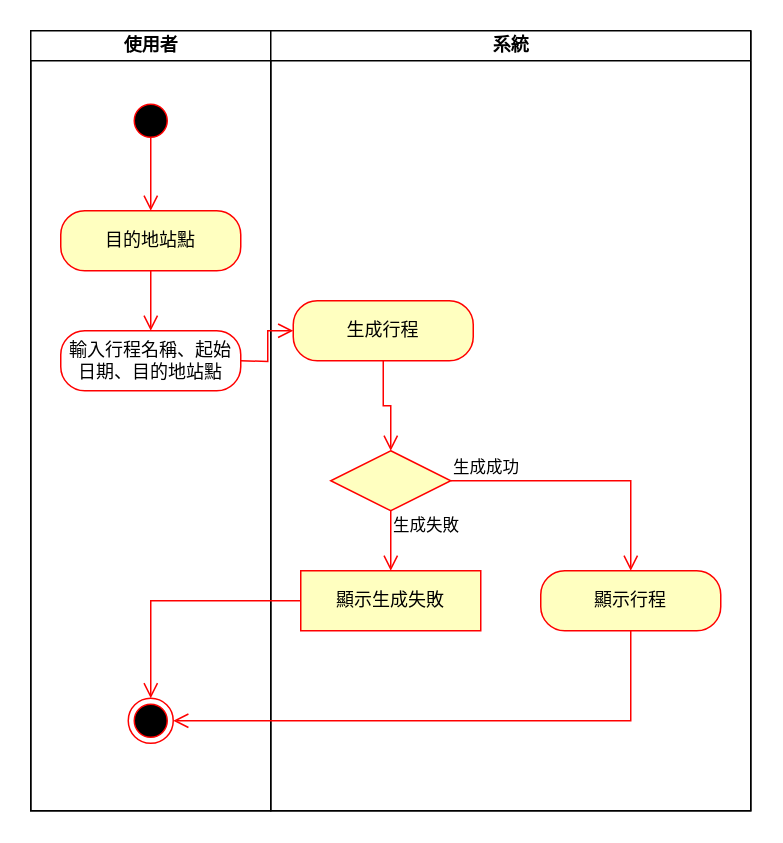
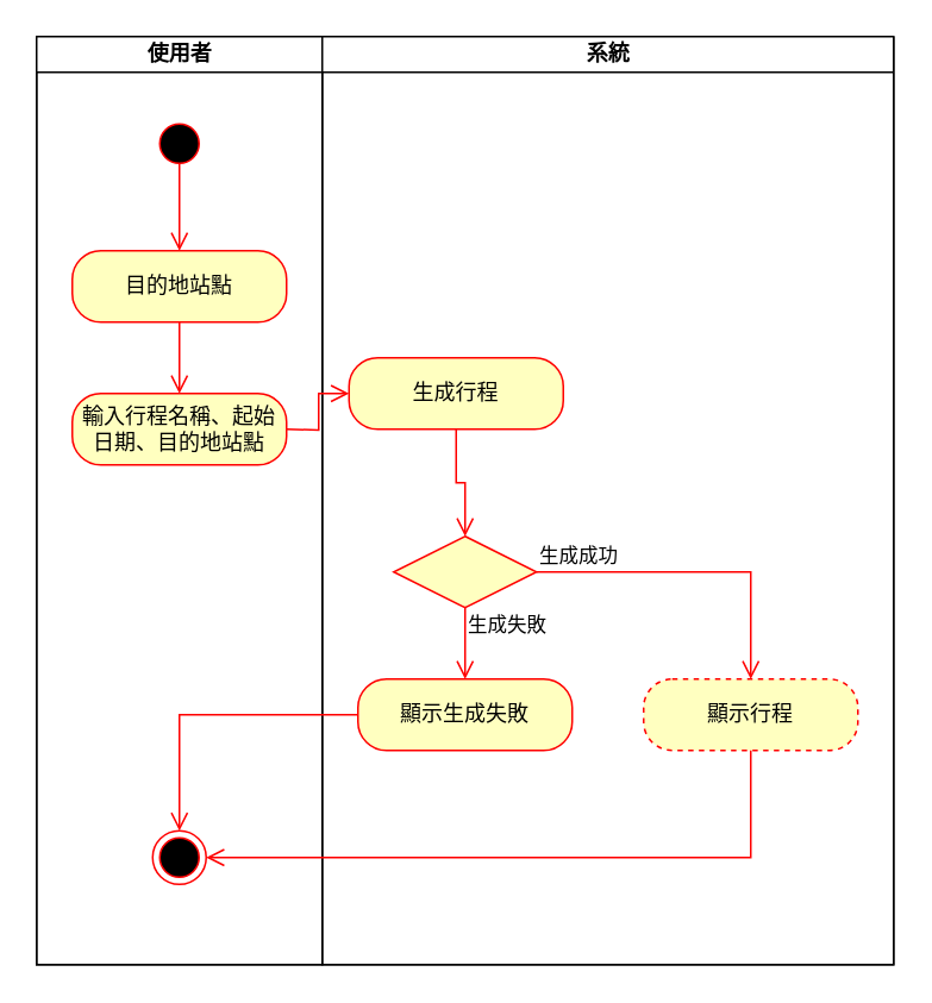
  <mxCell id="0" />
  <mxCell id="1" parent="0" />
  <mxCell id="2" value="" style="swimlane;childLayout=stackLayout;resizeParent=1;resizeParentMax=0;startSize=0;html=1;" parent="1" vertex="1"><mxGeometry x="20" y="20" width="480" height="520" as="geometry"><mxRectangle x="150.0" y="-20" width="60" height="30" as="alternateBounds" /></mxGeometry></mxCell>
  <mxCell id="3" value="使用者" style="swimlane;startSize=20;html=1;" parent="2" vertex="1"><mxGeometry width="160" height="520" as="geometry"><mxRectangle width="40" height="480" as="alternateBounds" /></mxGeometry></mxCell>
  <mxCell id="4" value="" style="edgeStyle=orthogonalEdgeStyle;html=1;verticalAlign=bottom;endArrow=open;endSize=8;strokeColor=#ff0000;rounded=0;entryX=0.5;entryY=0;entryDx=0;entryDy=0;exitX=0.5;exitY=0.5;exitDx=0;exitDy=0;exitPerimeter=0;" parent="3" source="5" target="6" edge="1"><mxGeometry relative="1" as="geometry"><mxPoint x="79.75" y="125" as="targetPoint" /><mxPoint x="79.75" y="70" as="sourcePoint" /></mxGeometry></mxCell>
  <mxCell id="5" value="" style="ellipse;html=1;shape=startState;fillColor=#000000;strokeColor=#ff0000;" parent="3" vertex="1"><mxGeometry x="65.0" y="45" width="30" height="30" as="geometry" /></mxCell>
  <mxCell id="6" value="&lt;span style=&quot;background-color: transparent; color: light-dark(rgb(0, 0, 0), rgb(237, 237, 237));&quot;&gt;目的地站點&lt;/span&gt;" style="rounded=1;whiteSpace=wrap;html=1;arcSize=40;fontColor=#000000;fillColor=#ffffc0;strokeColor=#ff0000;" parent="3" vertex="1"><mxGeometry x="20.0" y="120" width="120" height="40" as="geometry" /></mxCell>
  <mxCell id="7" value="" style="edgeStyle=orthogonalEdgeStyle;html=1;verticalAlign=bottom;endArrow=open;endSize=8;strokeColor=#ff0000;rounded=0;exitX=0.5;exitY=1;exitDx=0;exitDy=0;" parent="3" source="6" edge="1"><mxGeometry relative="1" as="geometry"><mxPoint x="80.0" y="200" as="targetPoint" /><Array as="points"><mxPoint x="80" y="200" /></Array></mxGeometry></mxCell>
- <mxCell id="8" value="輸入行程名稱、起始日期、目的地站點" style="rounded=1;whiteSpace=wrap;html=1;arcSize=40;fontColor=#000000;fillColor=#ffffff;strokeColor=#ff0000;" parent="3" vertex="1"><mxGeometry x="20" y="200" width="120" height="40" as="geometry" /></mxCell>
+ <mxCell id="8" value="輸入行程名稱、起始日期、目的地站點" style="rounded=1;whiteSpace=wrap;html=1;arcSize=40;fontColor=#000000;fillColor=#ffffc0;strokeColor=#ff0000;" parent="3" vertex="1"><mxGeometry x="20" y="200" width="120" height="40" as="geometry" /></mxCell>
  <mxCell id="9" value="系統" style="swimlane;startSize=20;html=1;" parent="2" vertex="1"><mxGeometry x="160" width="320" height="520" as="geometry"><mxRectangle x="120" width="40" height="480" as="alternateBounds" /></mxGeometry></mxCell>
  <mxCell id="10" value="" style="edgeStyle=orthogonalEdgeStyle;html=1;verticalAlign=bottom;endArrow=open;endSize=8;strokeColor=#ff0000;rounded=0;entryX=0.5;entryY=0;entryDx=0;entryDy=0;" edge="1" parent="1" source="16" target="11"><mxGeometry relative="1" as="geometry"><mxPoint x="340" y="480" as="targetPoint" /></mxGeometry></mxCell>
  <mxCell id="11" value="" style="rhombus;whiteSpace=wrap;html=1;fontColor=#000000;fillColor=#ffffc0;strokeColor=#ff0000;" vertex="1" parent="1"><mxGeometry x="220" y="300" width="80" height="40" as="geometry" /></mxCell>
  <mxCell id="12" value="生成成功" style="edgeStyle=orthogonalEdgeStyle;html=1;align=left;verticalAlign=bottom;endArrow=open;endSize=8;strokeColor=#ff0000;rounded=0;entryX=0.5;entryY=0;entryDx=0;entryDy=0;exitX=1;exitY=0.5;exitDx=0;exitDy=0;" edge="1" parent="1" source="11" target="14"><mxGeometry x="-1" relative="1" as="geometry"><mxPoint x="480" y="320" as="targetPoint" /></mxGeometry></mxCell>
  <mxCell id="13" value="生成失敗" style="edgeStyle=orthogonalEdgeStyle;html=1;align=left;verticalAlign=middle;endArrow=open;endSize=8;strokeColor=#ff0000;rounded=0;exitX=0.5;exitY=1;exitDx=0;exitDy=0;entryX=0.5;entryY=0;entryDx=0;entryDy=0;" edge="1" parent="1" source="11" target="15"><mxGeometry x="-0.5" relative="1" as="geometry"><mxPoint x="340" y="400" as="targetPoint" /><mxPoint as="offset" /></mxGeometry></mxCell>
- <mxCell id="14" value="顯示&lt;span style=&quot;background-color: transparent; color: light-dark(rgb(0, 0, 0), rgb(237, 237, 237));&quot;&gt;行程&lt;/span&gt;" style="rounded=1;whiteSpace=wrap;html=1;arcSize=40;fontColor=#000000;fillColor=#ffffc0;strokeColor=#ff0000;" vertex="1" parent="1"><mxGeometry x="360" y="380" width="120" height="40" as="geometry" /></mxCell>
- <mxCell id="15" value="顯示生成失敗" style="whiteSpace=wrap;html=1;arcSize=40;fontColor=#000000;fillColor=#ffffc0;strokeColor=#ff0000;rounded=0;" vertex="1" parent="1"><mxGeometry x="200" y="380" width="120" height="40" as="geometry" /></mxCell>
+ <mxCell id="14" value="顯示&lt;span style=&quot;background-color: transparent; color: light-dark(rgb(0, 0, 0), rgb(237, 237, 237));&quot;&gt;行程&lt;/span&gt;" style="rounded=1;whiteSpace=wrap;html=1;arcSize=40;fontColor=#000000;fillColor=#ffffc0;strokeColor=#ff0000;dashed=1;" vertex="1" parent="1"><mxGeometry x="360" y="380" width="120" height="40" as="geometry" /></mxCell>
+ <mxCell id="15" value="顯示生成失敗" style="rounded=1;whiteSpace=wrap;html=1;arcSize=40;fontColor=#000000;fillColor=#ffffc0;strokeColor=#ff0000;" vertex="1" parent="1"><mxGeometry x="200" y="380" width="120" height="40" as="geometry" /></mxCell>
  <mxCell id="16" value="生成行程" style="rounded=1;whiteSpace=wrap;html=1;arcSize=40;fontColor=#000000;fillColor=#ffffc0;strokeColor=#ff0000;" vertex="1" parent="1"><mxGeometry x="195" y="200" width="120" height="40" as="geometry" /></mxCell>
  <mxCell id="17" value="" style="edgeStyle=orthogonalEdgeStyle;html=1;verticalAlign=bottom;endArrow=open;endSize=8;strokeColor=#ff0000;rounded=0;entryX=1;entryY=0.5;entryDx=0;entryDy=0;" edge="1" parent="1" source="14" target="18"><mxGeometry relative="1" as="geometry"><mxPoint x="420" y="460" as="targetPoint" /><Array as="points"><mxPoint x="420" y="480" /></Array></mxGeometry></mxCell>
  <mxCell id="18" value="" style="ellipse;html=1;shape=endState;fillColor=#000000;strokeColor=#ff0000;" vertex="1" parent="1"><mxGeometry x="85" y="465" width="30" height="30" as="geometry" /></mxCell>
  <mxCell id="19" value="" style="edgeStyle=orthogonalEdgeStyle;html=1;verticalAlign=bottom;endArrow=open;endSize=8;strokeColor=#ff0000;rounded=0;exitX=0;exitY=0.5;exitDx=0;exitDy=0;entryX=0.5;entryY=0;entryDx=0;entryDy=0;" edge="1" parent="1" source="15" target="18"><mxGeometry relative="1" as="geometry"><mxPoint x="240" y="640" as="targetPoint" /><Array as="points"><mxPoint x="100" y="400" /></Array></mxGeometry></mxCell>
  <mxCell id="20" value="" style="edgeStyle=orthogonalEdgeStyle;html=1;verticalAlign=bottom;endArrow=open;endSize=8;strokeColor=#ff0000;rounded=0;entryX=0;entryY=0.5;entryDx=0;entryDy=0;" edge="1" parent="1" target="16"><mxGeometry relative="1" as="geometry"><mxPoint x="100" y="320" as="targetPoint" /><mxPoint x="160" y="240" as="sourcePoint" /></mxGeometry></mxCell>
